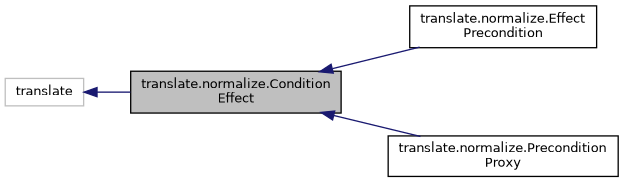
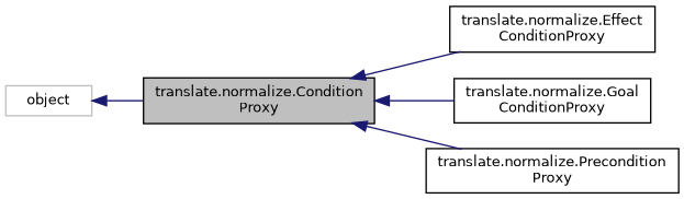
  digraph {
    rankdir=LR
    node [color=black fillcolor=white fontname=Helvetica fontsize=10 shape=record style=filled]
    edge [color=midnightblue dir=back fontname=Helvetica fontsize=10 labelfontname=Helvetica labelfontsize=10 style=solid]
-   n1 [fillcolor=grey75 fontcolor=black height=0.2 label="translate.normalize.Condition\lEffect" width=0.4]
-   n2 [height=0.2 label="translate.normalize.Effect\lPrecondition" width=0.4]
+   n1 [fillcolor=grey75 fontcolor=black height=0.2 label="translate.normalize.Condition\lProxy" width=0.4]
+   n2 [height=0.2 label="translate.normalize.Effect\lConditionProxy" width=0.4]
+   n3 [height=0.2 label="translate.normalize.Goal\lConditionProxy" width=0.4]
    n4 [height=0.2 label="translate.normalize.Precondition\lProxy" width=0.4]
-   n5 [color=grey75 height=0.2 label=translate width=0.4]
+   n5 [color=grey75 height=0.2 label=object width=0.4]
    n1 -> n2
+   n1 -> n3
    n1 -> n4
    n5 -> n1
  }
